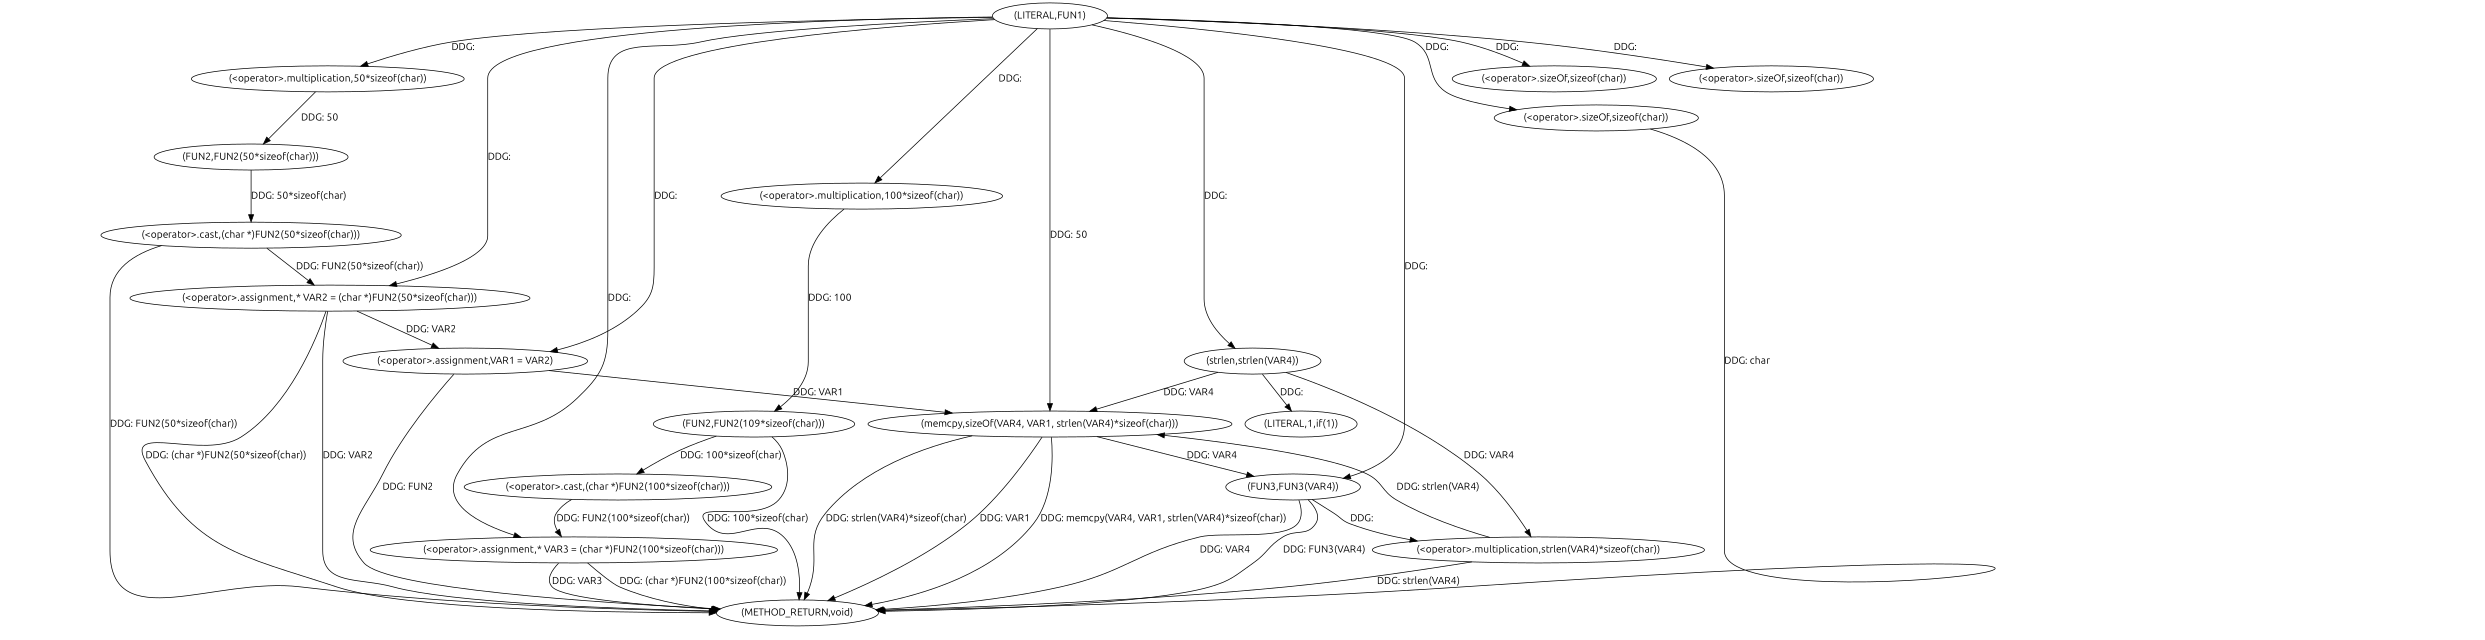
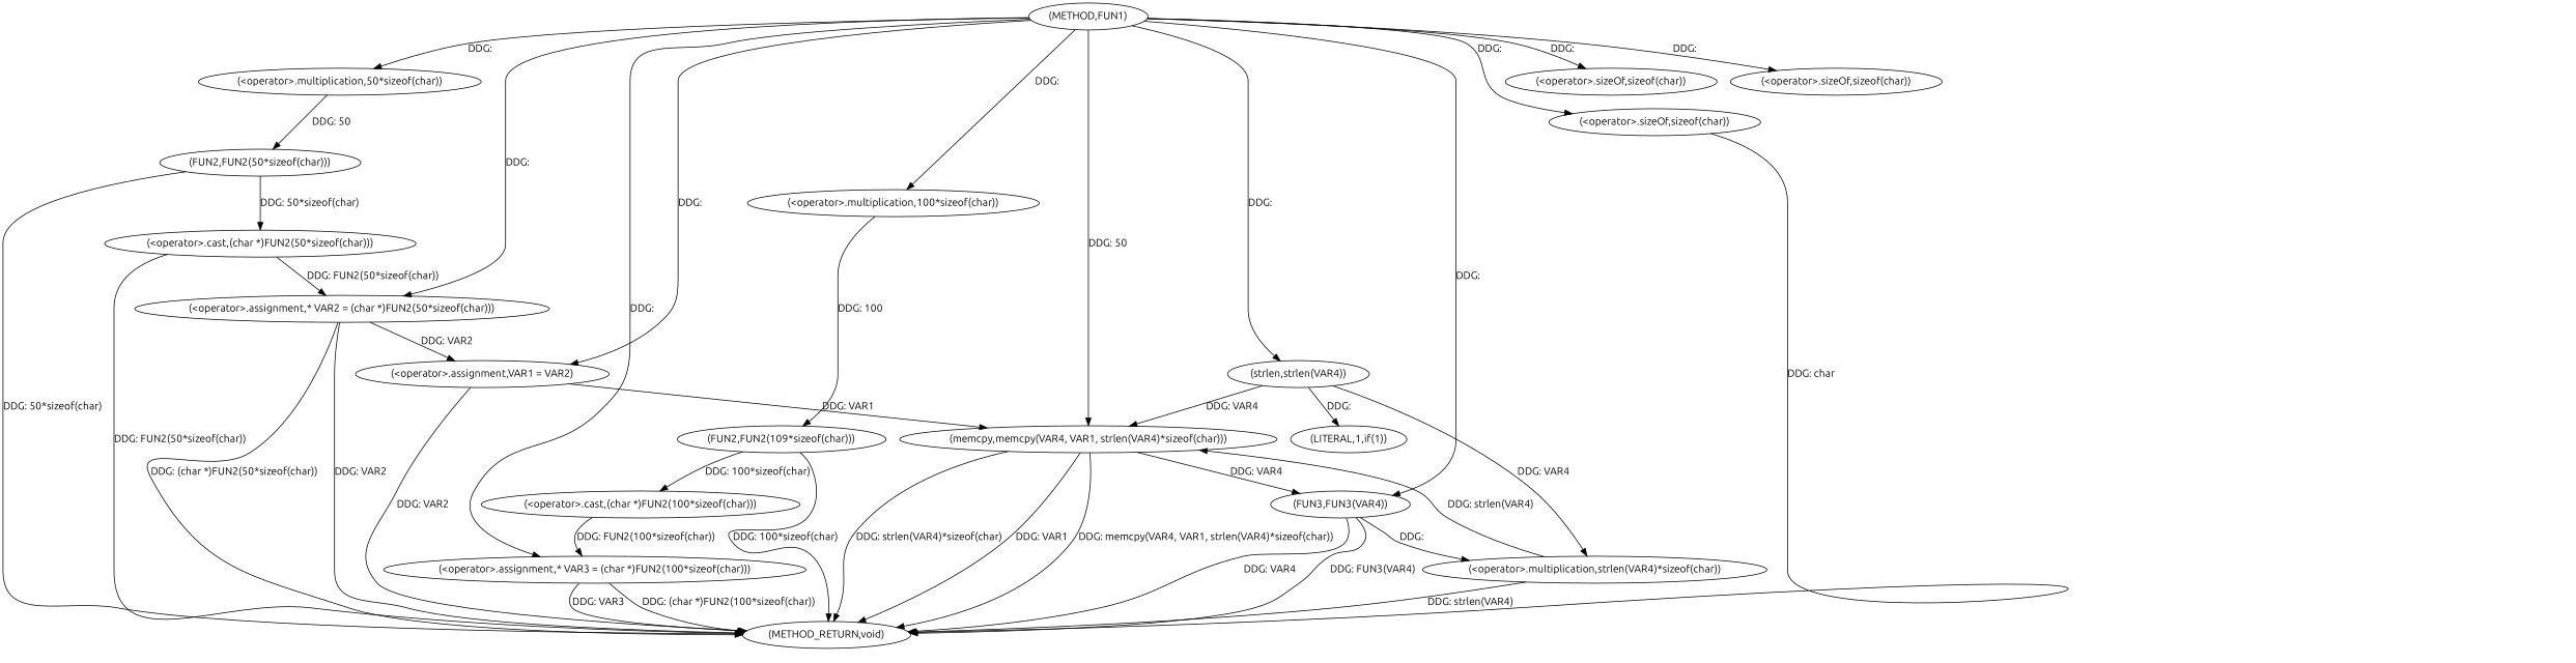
  digraph {
    fontname=Ubuntu
    node [fontname=Ubuntu]
    edge [fontname=Ubuntu]
-   n1 [label="(LITERAL,FUN1)"]
+   n1 [label="(METHOD,FUN1)"]
    n2 [label="(<operator>.assignment,* VAR2 = (char *)FUN2(50*sizeof(char)))"]
    n3 [label="(<operator>.multiplication,50*sizeof(char))"]
    n4 [label="(<operator>.sizeOf,sizeof(char))"]
    n5 [label="(<operator>.assignment,* VAR3 = (char *)FUN2(100*sizeof(char)))"]
    n6 [label="(<operator>.multiplication,100*sizeof(char))"]
    n7 [label="(<operator>.sizeOf,sizeof(char))"]
    n8 [label="(<operator>.assignment,VAR1 = VAR2)"]
-   n9 [label="(memcpy,sizeOf(VAR4, VAR1, strlen(VAR4)*sizeof(char)))"]
+   n9 [label="(memcpy,memcpy(VAR4, VAR1, strlen(VAR4)*sizeof(char)))"]
    n10 [label="(strlen,strlen(VAR4))"]
    n11 [label="(<operator>.sizeOf,sizeof(char))"]
    n12 [label="(FUN3,FUN3(VAR4))"]
    n13 [label="(METHOD_RETURN,void)"]
    n14 [label="(FUN2,FUN2(50*sizeof(char)))"]
    n15 [label="(FUN2,FUN2(109*sizeof(char)))"]
    n16 [label="(LITERAL,1,if(1))"]
    n17 [label="(<operator>.multiplication,strlen(VAR4)*sizeof(char))"]
    n18 [label="(<operator>.cast,(char *)FUN2(50*sizeof(char)))"]
    n19 [label="(<operator>.cast,(char *)FUN2(100*sizeof(char)))"]
    n1 -> n2 [label="DDG: "]
    n1 -> n3 [label="DDG: "]
    n1 -> n4 [label="DDG: "]
    n1 -> n5 [label="DDG: "]
    n1 -> n6 [label="DDG: "]
    n1 -> n7 [label="DDG: "]
    n1 -> n8 [label="DDG: "]
    n1 -> n9 [label="DDG: 50"]
    n1 -> n10 [label="DDG: "]
    n1 -> n11 [label="DDG: "]
    n1 -> n12 [label="DDG: "]
    n2 -> n8 [label="DDG: VAR2"]
    n2 -> n13 [label="DDG: VAR2"]
    n2 -> n13 [label="DDG: (char *)FUN2(50*sizeof(char))"]
    n3 -> n14 [label="DDG: 50"]
    n5 -> n13 [label="DDG: VAR3"]
    n5 -> n13 [label="DDG: (char *)FUN2(100*sizeof(char))"]
    n6 -> n15 [label="DDG: 100"]
    n8 -> n9 [label="DDG: VAR1"]
-   n8 -> n13 [label="DDG: FUN2"]
+   n8 -> n13 [label="DDG: VAR2"]
    n9 -> n12 [label="DDG: VAR4"]
    n9 -> n13 [label="DDG: strlen(VAR4)*sizeof(char)"]
    n9 -> n13 [label="DDG: VAR1"]
    n9 -> n13 [label="DDG: memcpy(VAR4, VAR1, strlen(VAR4)*sizeof(char))"]
    n10 -> n9 [label="DDG: VAR4"]
    n10 -> n16 [label="DDG: "]
    n10 -> n17 [label="DDG: VAR4"]
    n11 -> n13 [label="DDG: char"]
    n12 -> n13 [label="DDG: FUN3(VAR4)"]
    n12 -> n13 [label="DDG: VAR4"]
    n12 -> n17 [label="DDG: "]
+   n14 -> n13 [label="DDG: 50*sizeof(char)"]
    n14 -> n18 [label="DDG: 50*sizeof(char)"]
    n15 -> n13 [label="DDG: 100*sizeof(char)"]
    n15 -> n19 [label="DDG: 100*sizeof(char)"]
    n17 -> n9 [label="DDG: strlen(VAR4)"]
    n17 -> n13 [label="DDG: strlen(VAR4)"]
    n18 -> n2 [label="DDG: FUN2(50*sizeof(char))"]
    n18 -> n13 [label="DDG: FUN2(50*sizeof(char))"]
    n19 -> n5 [label="DDG: FUN2(100*sizeof(char))"]
  }
